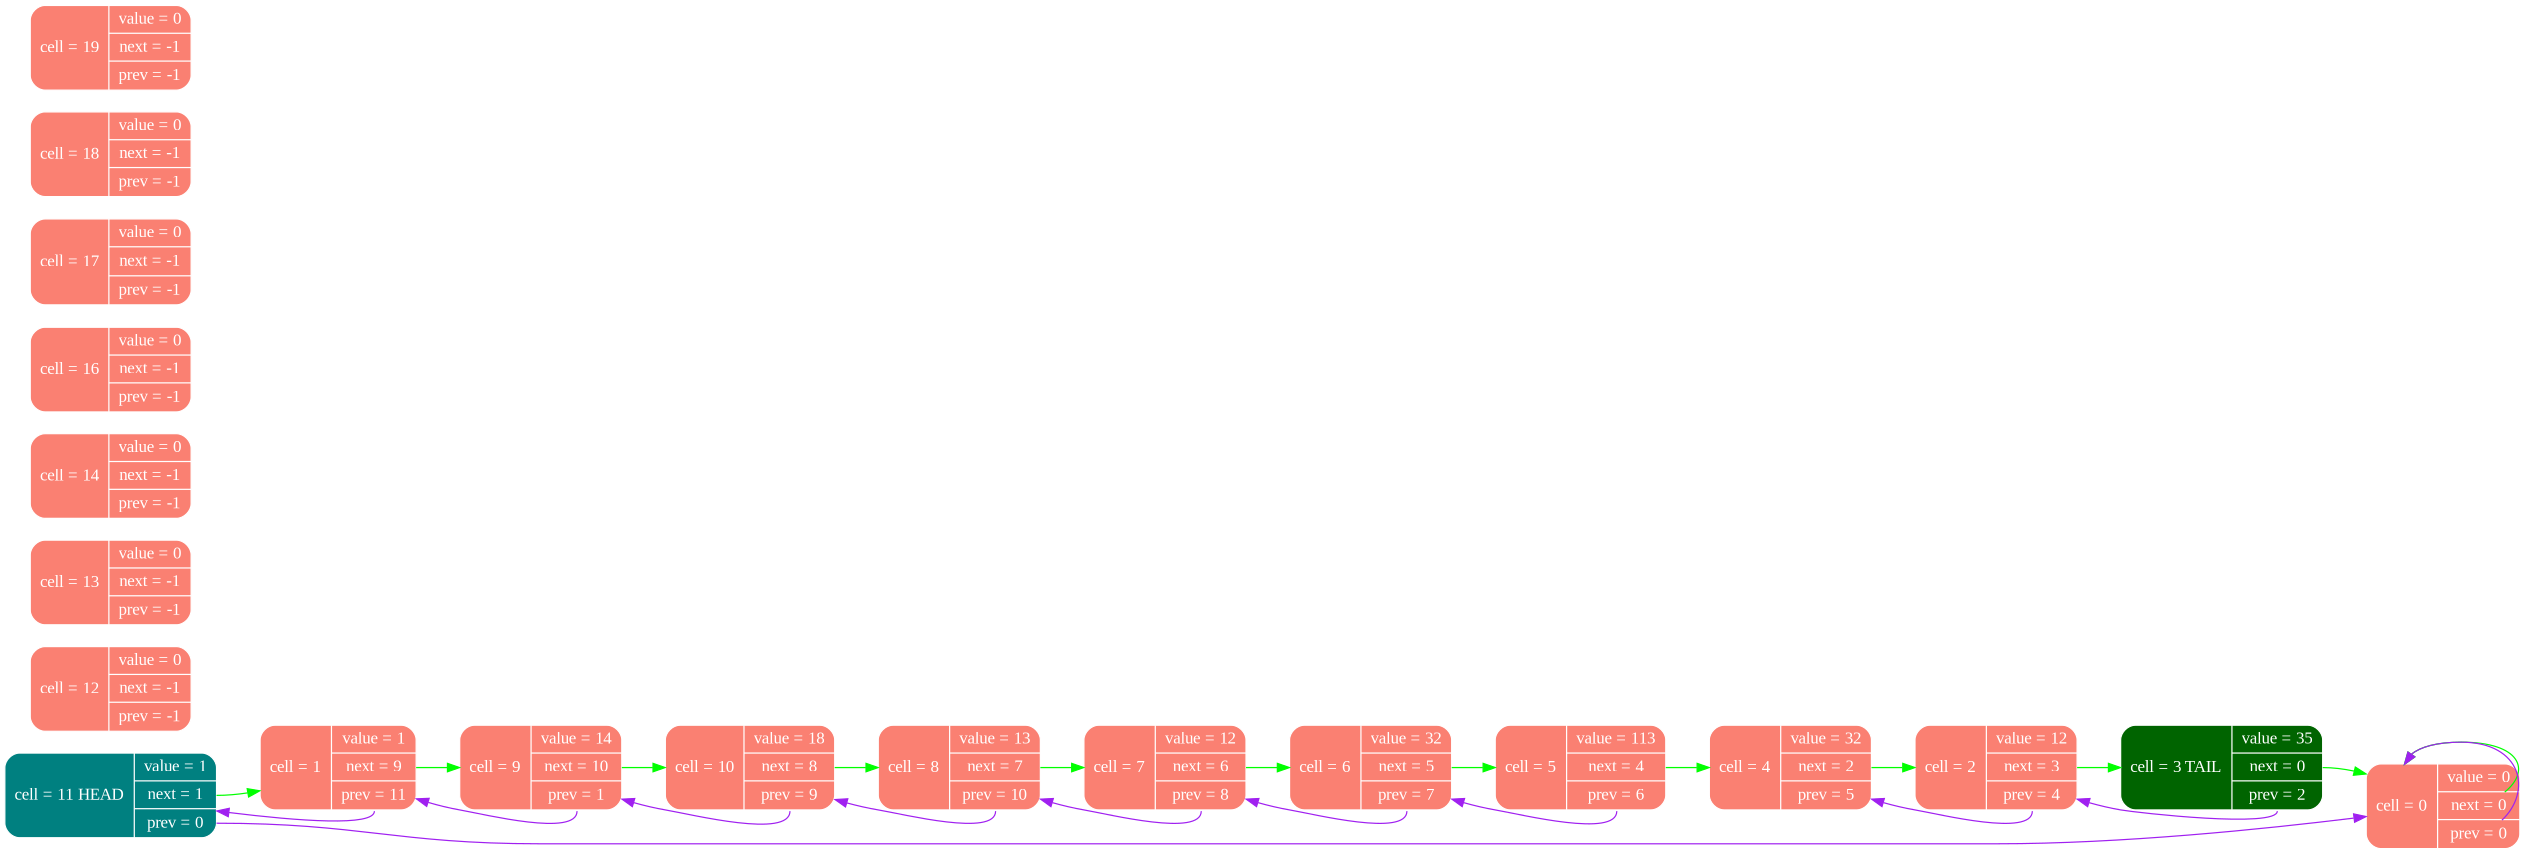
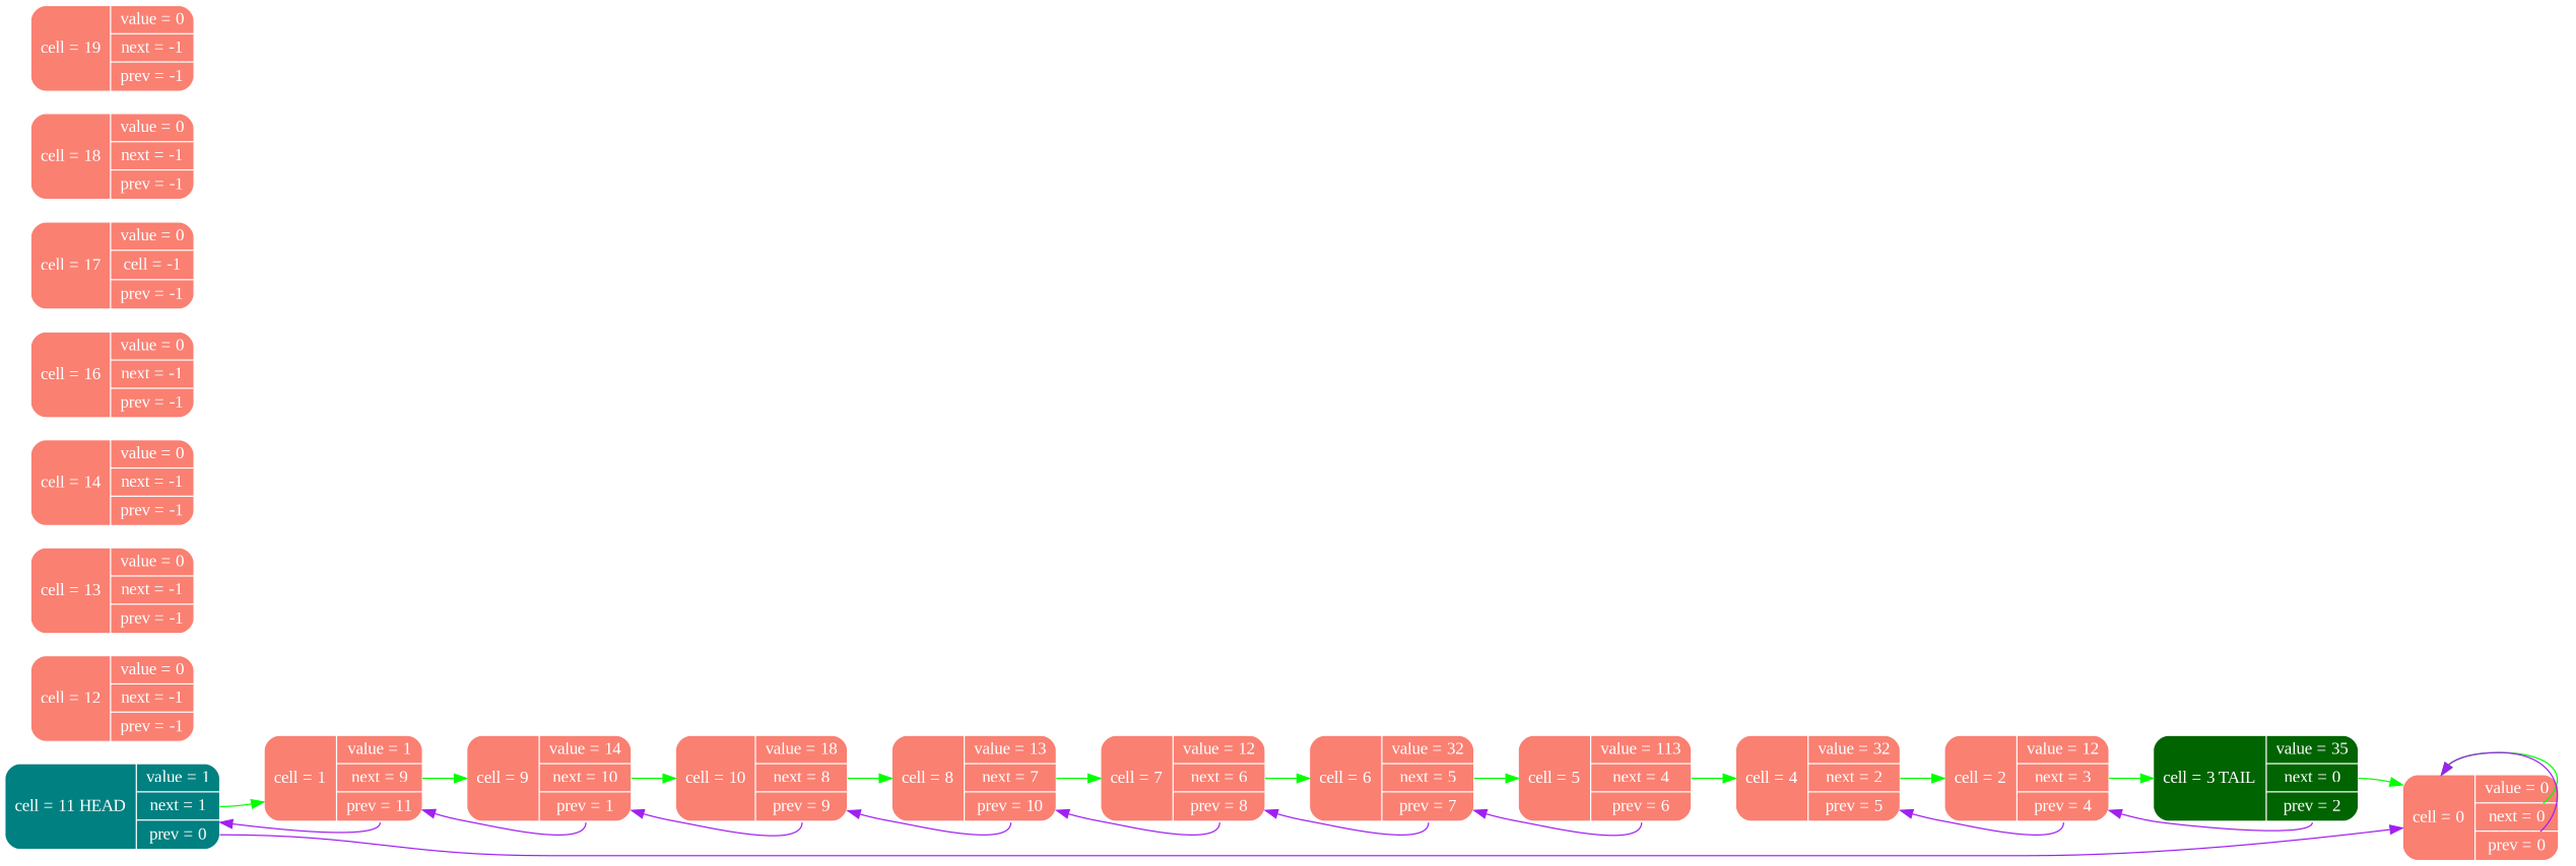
  digraph {
    fontname="Liberation Serif"
    rankdir=LR
    node [color=white fillcolor="#FA8072" fontcolor=white fontname="Liberation Serif" shape=Mrecord style=filled]
    edge [color=green fontname="Liberation Serif" tailport=next]
    n1 [label="{cell = 0 | {value = 0 |<next> next = 0 |<prev> prev = 0}}"]
    n2 [label="{cell = 1 | {value = 1 |<next> next = 9 |<prev> prev = 11}}"]
    n3 [label="{cell = 9 | {value = 14 |<next> next = 10 |<prev> prev = 1}}"]
    n4 [fillcolor="#008080" label="{cell = 11 HEAD| {value = 1 |<next> next = 1 |<prev> prev = 0}}"]
    n5 [label="{cell = 10 | {value = 18 |<next> next = 8 |<prev> prev = 9}}"]
    n6 [label="{cell = 2 | {value = 12 |<next> next = 3 |<prev> prev = 4}}"]
    n7 [fillcolor="#006400" label="{cell = 3 TAIL| {value = 35 |<next> next = 0 |<prev> prev = 2}}"]
    n8 [label="{cell = 4 | {value = 32 |<next> next = 2 |<prev> prev = 5}}"]
    n9 [label="{cell = 5 | {value = 113 |<next> next = 4 |<prev> prev = 6}}"]
    n10 [label="{cell = 6 | {value = 32 |<next> next = 5 |<prev> prev = 7}}"]
    n11 [label="{cell = 7 | {value = 12 |<next> next = 6 |<prev> prev = 8}}"]
    n12 [label="{cell = 8 | {value = 13 |<next> next = 7 |<prev> prev = 10}}"]
    n13 [label="{cell = 12 | {value = 0 |<next> next = -1 |<prev> prev = -1}}"]
    n14 [label="{cell = 13 | {value = 0 |<next> next = -1 |<prev> prev = -1}}"]
    n15 [label="{cell = 14 | {value = 0 |<next> next = -1 |<prev> prev = -1}}"]
    n16 [label="{cell = 16 | {value = 0 |<next> next = -1 |<prev> prev = -1}}"]
-   n17 [label="{cell = 17 | {value = 0 |<next> next = -1 |<prev> prev = -1}}"]
+   n17 [label="{cell = 17 | {value = 0 |<next> cell = -1 |<prev> prev = -1}}"]
    n18 [label="{cell = 18 | {value = 0 |<next> next = -1 |<prev> prev = -1}}"]
    n19 [label="{cell = 19 | {value = 0 |<next> next = -1 |<prev> prev = -1}}"]
    n1 -> n1
    n1 -> n1 [color=purple tailport=prev]
    n2 -> n3
    n2 -> n4 [color=purple tailport=prev]
    n3 -> n2 [color=purple tailport=prev]
    n3 -> n5
    n4 -> n1 [color=purple tailport=prev]
    n4 -> n2
    n5 -> n3 [color=purple tailport=prev]
    n5 -> n12
    n6 -> n7
    n6 -> n8 [color=purple tailport=prev]
    n7 -> n1
    n7 -> n6 [color=purple tailport=prev]
    n8 -> n6
    n9 -> n8
    n9 -> n10 [color=purple tailport=prev]
    n10 -> n9
    n10 -> n11 [color=purple tailport=prev]
    n11 -> n10
    n11 -> n12 [color=purple tailport=prev]
    n12 -> n5 [color=purple tailport=prev]
    n12 -> n11
  }
